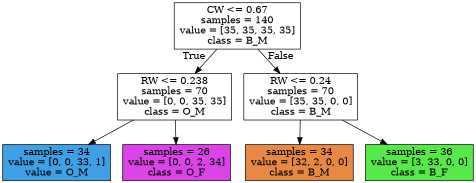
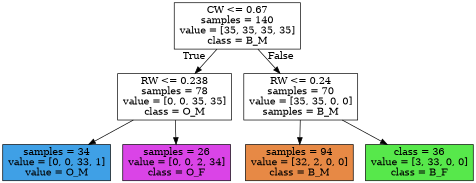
  digraph {
    node [color=black fillcolor="#e5813900" shape=box style=filled]
    n1 [label="CW <= 0.67\nsamples = 140\nvalue = [35, 35, 35, 35]\nclass = B_M"]
-   n2 [fillcolor="#399de500" label="RW <= 0.238\nsamples = 70\nvalue = [0, 0, 35, 35]\nclass = O_M"]
-   n3 [label="RW <= 0.24\nsamples = 70\nvalue = [35, 35, 0, 0]\nclass = B_M"]
+   n2 [fillcolor="#399de500" label="RW <= 0.238\nsamples = 78\nvalue = [0, 0, 35, 35]\nclass = O_M"]
+   n3 [label="RW <= 0.24\nsamples = 70\nvalue = [35, 35, 0, 0]\nsamples = B_M"]
    n4 [fillcolor="#399de5f7" label="samples = 34\nvalue = [0, 0, 33, 1]\nvalue = O_M"]
    n5 [fillcolor="#d739e5f0" label="samples = 26\nvalue = [0, 0, 2, 34]\nclass = O_F"]
-   n6 [fillcolor="#e58139ef" label="samples = 34\nvalue = [32, 2, 0, 0]\nclass = B_M"]
-   n7 [fillcolor="#47e539e8" label="samples = 36\nvalue = [3, 33, 0, 0]\nclass = B_F"]
+   n6 [fillcolor="#e58139ef" label="samples = 94\nvalue = [32, 2, 0, 0]\nclass = B_M"]
+   n7 [fillcolor="#47e539e8" label="class = 36\nvalue = [3, 33, 0, 0]\nclass = B_F"]
    n1 -> n2 [headlabel=True labelangle=45 labeldistance=2.5]
    n1 -> n3 [headlabel=False labelangle=-45 labeldistance=2.5]
    n2 -> n4
    n2 -> n5
    n3 -> n6
    n3 -> n7
  }
